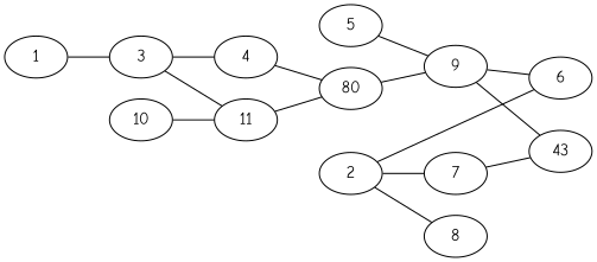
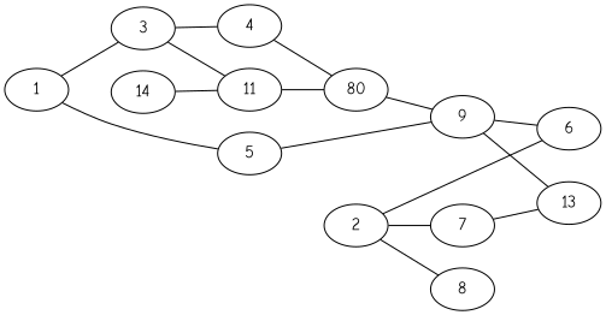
  graph {
    fontname="Comic Neue"
    rankdir=LR
    node [fontname="Comic Neue"]
    edge [fontname="Comic Neue"]
    1
    3
    5
    4
    11
    n6 [label=80]
    9
    6
-   13 [label=43]
+   13
    2
    7
    8
-   14 [label=10]
+   14
    1 -- 3
+   1 -- 5
    3 -- 4
    3 -- 11
    5 -- 9
    4 -- n6
    11 -- n6
    n6 -- 9
    9 -- 6
    9 -- 13
    2 -- 6
    2 -- 7
    2 -- 8
    7 -- 13
    14 -- 11
  }
